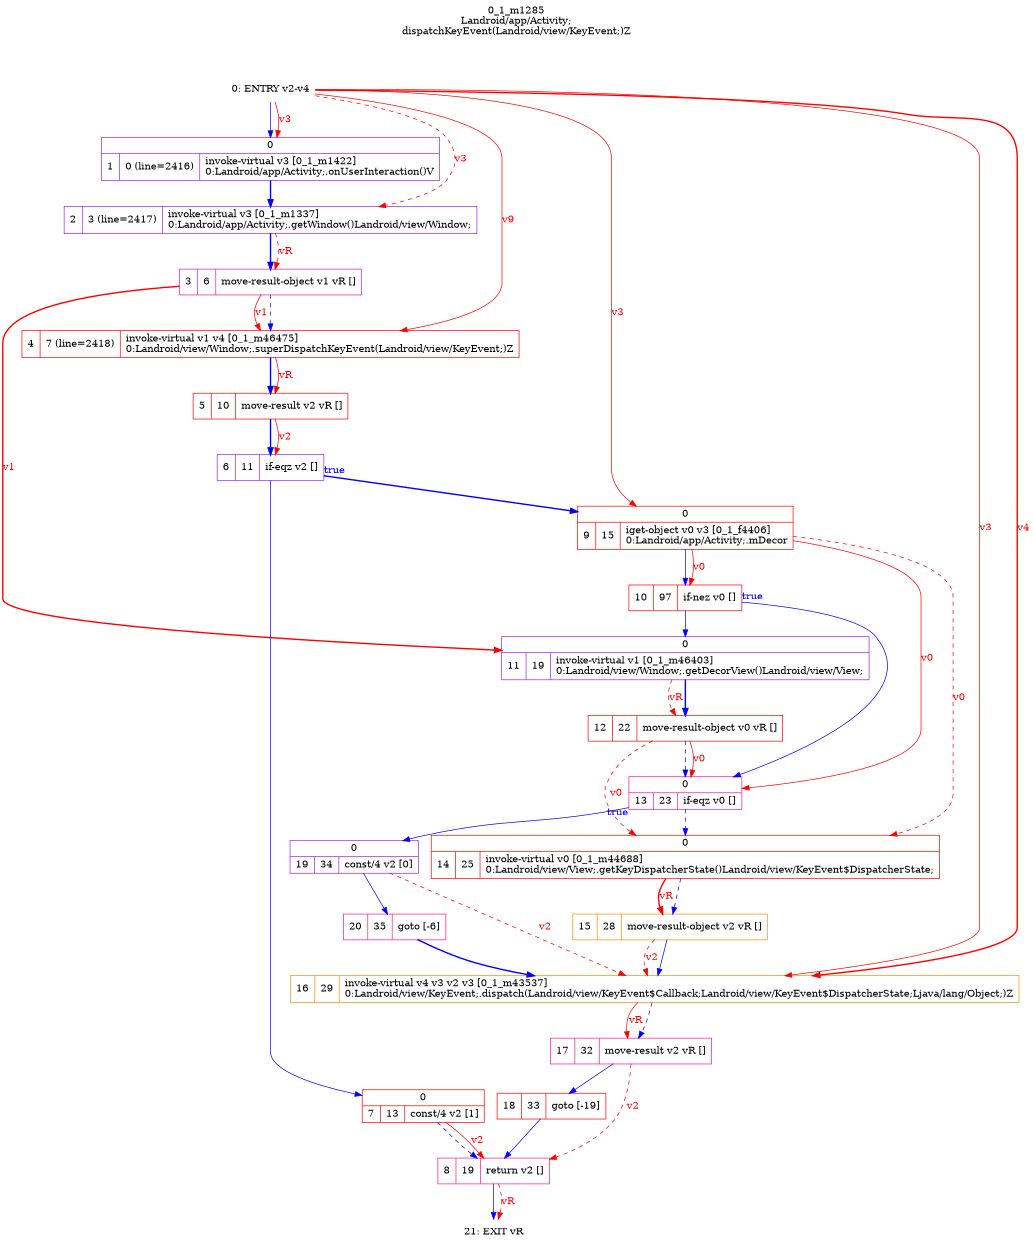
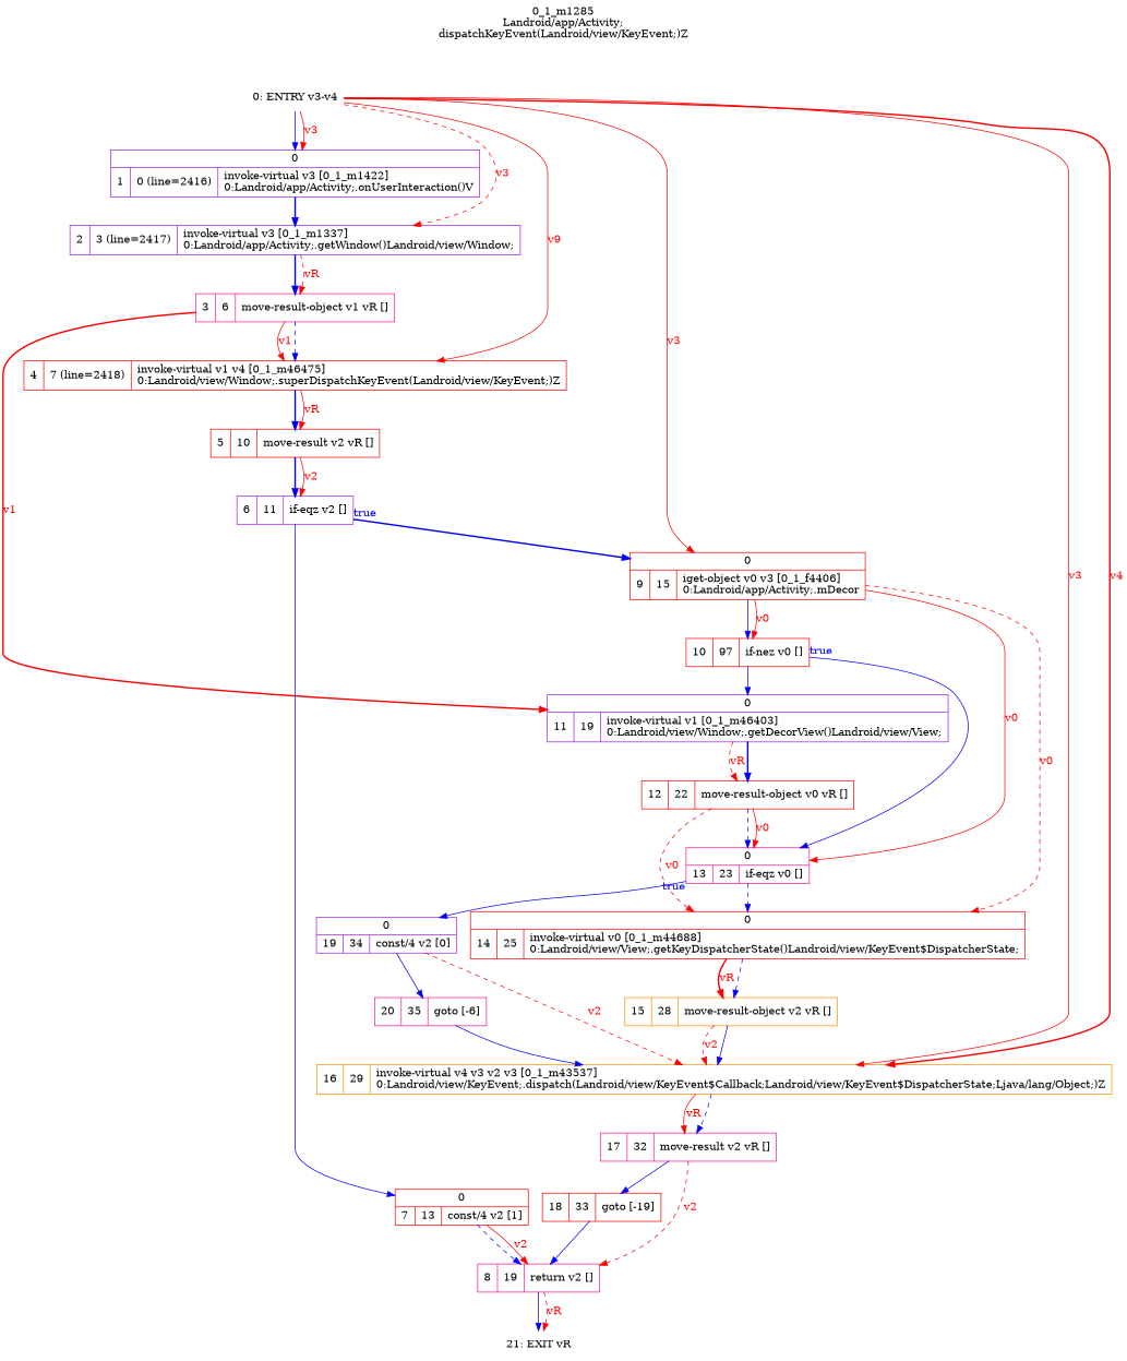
  digraph {
    label="0_1_m1285\nLandroid/app/Activity;\ndispatchKeyEvent(Landroid/view/KeyEvent;)Z"
    labelloc=t
    rankdir=UD
    node [color=red shape=record]
    edge [color=blue fontcolor=blue style=solid]
-   n1 [color=darkorange label="0: ENTRY v2-v4" shape=plaintext]
+   n1 [color=darkorange label="0: ENTRY v3-v4" shape=plaintext]
    n2 [color=purple label="{0|{1|0 (line=2416)|invoke-virtual v3 [0_1_m1422]\l0:Landroid/app/Activity;.onUserInteraction()V\l}}"]
    n3 [color=purple label="2|3 (line=2417)|invoke-virtual v3 [0_1_m1337]\l0:Landroid/app/Activity;.getWindow()Landroid/view/Window;\l"]
    n4 [label="4|7 (line=2418)|invoke-virtual v1 v4 [0_1_m46475]\l0:Landroid/view/Window;.superDispatchKeyEvent(Landroid/view/KeyEvent;)Z\l"]
    n5 [label="{0|{9|15|iget-object v0 v3 [0_1_f4406]\l0:Landroid/app/Activity;.mDecor\l}}"]
    n6 [color=darkorange label="16|29|invoke-virtual v4 v3 v2 v3 [0_1_m43537]\l0:Landroid/view/KeyEvent;.dispatch(Landroid/view/KeyEvent$Callback;Landroid/view/KeyEvent$DispatcherState;Ljava/lang/Object;)Z\l"]
    n7 [color=deeppink label="3|6|move-result-object v1 vR []\l"]
    n8 [label="5|10|move-result v2 vR []\l"]
    n9 [label="10|97|if-nez v0 []\l"]
    n10 [color=deeppink label="{0|{13|23|if-eqz v0 []\l}}"]
    n11 [label="{0|{14|25|invoke-virtual v0 [0_1_m44688]\l0:Landroid/view/View;.getKeyDispatcherState()Landroid/view/KeyEvent$DispatcherState;\l}}"]
    n12 [color=deeppink label="17|32|move-result v2 vR []\l"]
    n13 [color=purple label="{0|{11|19|invoke-virtual v1 [0_1_m46403]\l0:Landroid/view/Window;.getDecorView()Landroid/view/View;\l}}"]
    n14 [label="12|22|move-result-object v0 vR []\l"]
    n15 [color=purple label="6|11|if-eqz v2 []\l"]
    n16 [label="{0|{7|13|const/4 v2 [1]\l}}"]
    n17 [color=deeppink label="8|19|return v2 []\l"]
    n18 [color=deeppink label="21: EXIT vR" shape=plaintext]
    n19 [color=purple label="{0|{19|34|const/4 v2 [0]\l}}"]
    n20 [color=darkorange label="15|28|move-result-object v2 vR []\l"]
    n21 [color=deeppink label="20|35|goto [-6]\l"]
    n22 [label="18|33|goto [-19]\l"]
    n1 -> n2 [weight=100]
    n1 -> n2 [color=red fontcolor=red label=v3]
    n1 -> n3 [color=red fontcolor=red label=v3 style=dashed]
    n1 -> n4 [color=red fontcolor=red label=v9]
    n1 -> n5 [color=red fontcolor=red label=v3]
    n1 -> n6 [color=red fontcolor=red label=v3]
    n1 -> n6 [color=red fontcolor=red label=v4 style=bold]
    n2 -> n3 [style=bold weight=100]
    n3 -> n7 [style=bold weight=100]
    n3 -> n7 [color=red fontcolor=red label=vR style=dashed]
    n4 -> n8 [style=bold weight=100]
    n4 -> n8 [color=red fontcolor=red label=vR]
    n5 -> n9 [weight=100]
    n5 -> n9 [color=red fontcolor=red label=v0]
    n5 -> n10 [color=red fontcolor=red label=v0]
    n5 -> n11 [color=red fontcolor=red label=v0 style=dashed]
    n6 -> n12 [style=dashed weight=100]
    n6 -> n12 [color=red fontcolor=red label=vR]
    n7 -> n4 [style=dashed weight=100]
    n7 -> n4 [color=red fontcolor=red label=v1]
    n7 -> n13 [color=red fontcolor=red label=v1 style=bold]
    n8 -> n15 [style=bold weight=100]
    n8 -> n15 [color=red fontcolor=red label=v2]
    n9 -> n10 [taillabel=true weight=10]
    n9 -> n13 [weight=100]
    n10 -> n11 [style=dashed weight=100]
    n10 -> n19 [taillabel=true weight=10]
    n11 -> n20 [style=dashed weight=100]
    n11 -> n20 [color=red fontcolor=red label=vR style=bold]
    n12 -> n17 [color=red fontcolor=red label=v2 style=dashed]
    n12 -> n22 [weight=100]
    n13 -> n14 [style=bold weight=100]
    n13 -> n14 [color=red fontcolor=red label=vR style=dashed]
    n14 -> n10 [style=dashed weight=100]
    n14 -> n10 [color=red fontcolor=red label=v0]
    n14 -> n11 [color=red fontcolor=red label=v0 style=dashed]
    n15 -> n5 [style=bold taillabel=true weight=10]
    n15 -> n16 [weight=100]
    n16 -> n17 [style=dashed weight=100]
    n16 -> n17 [color=red fontcolor=red label=v2]
    n17 -> n18 [weight=100]
    n17 -> n18 [color=red fontcolor=red label=vR style=dashed]
    n19 -> n6 [color=red fontcolor=red label=v2 style=dashed]
    n19 -> n21 [weight=100]
    n20 -> n6 [weight=100]
    n20 -> n6 [color=red fontcolor=red label=v2 style=dashed]
-   n21 -> n6 [style=bold weight=100]
+   n21 -> n6 [weight=100]
    n22 -> n17 [weight=100]
  }
